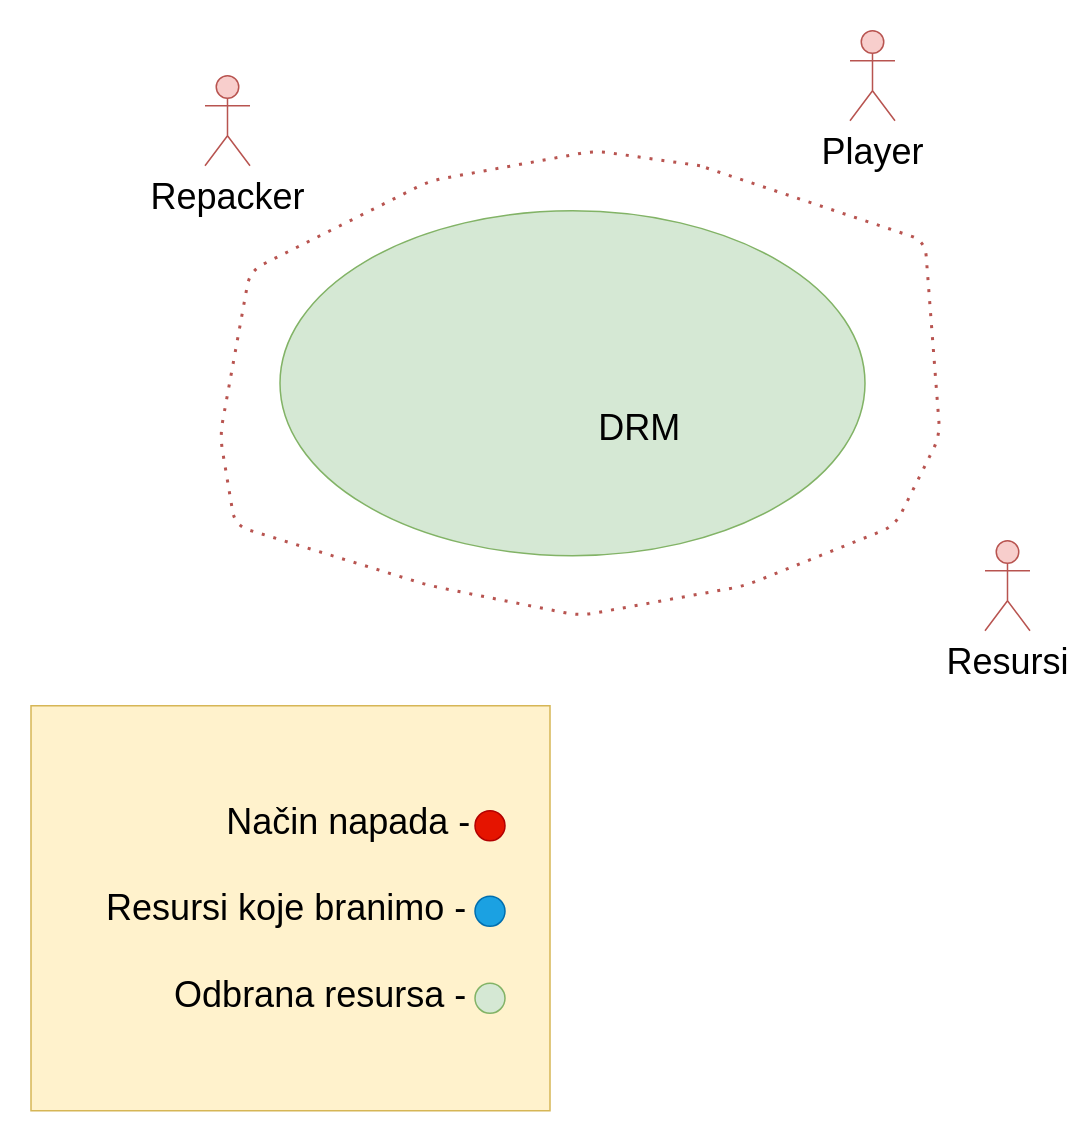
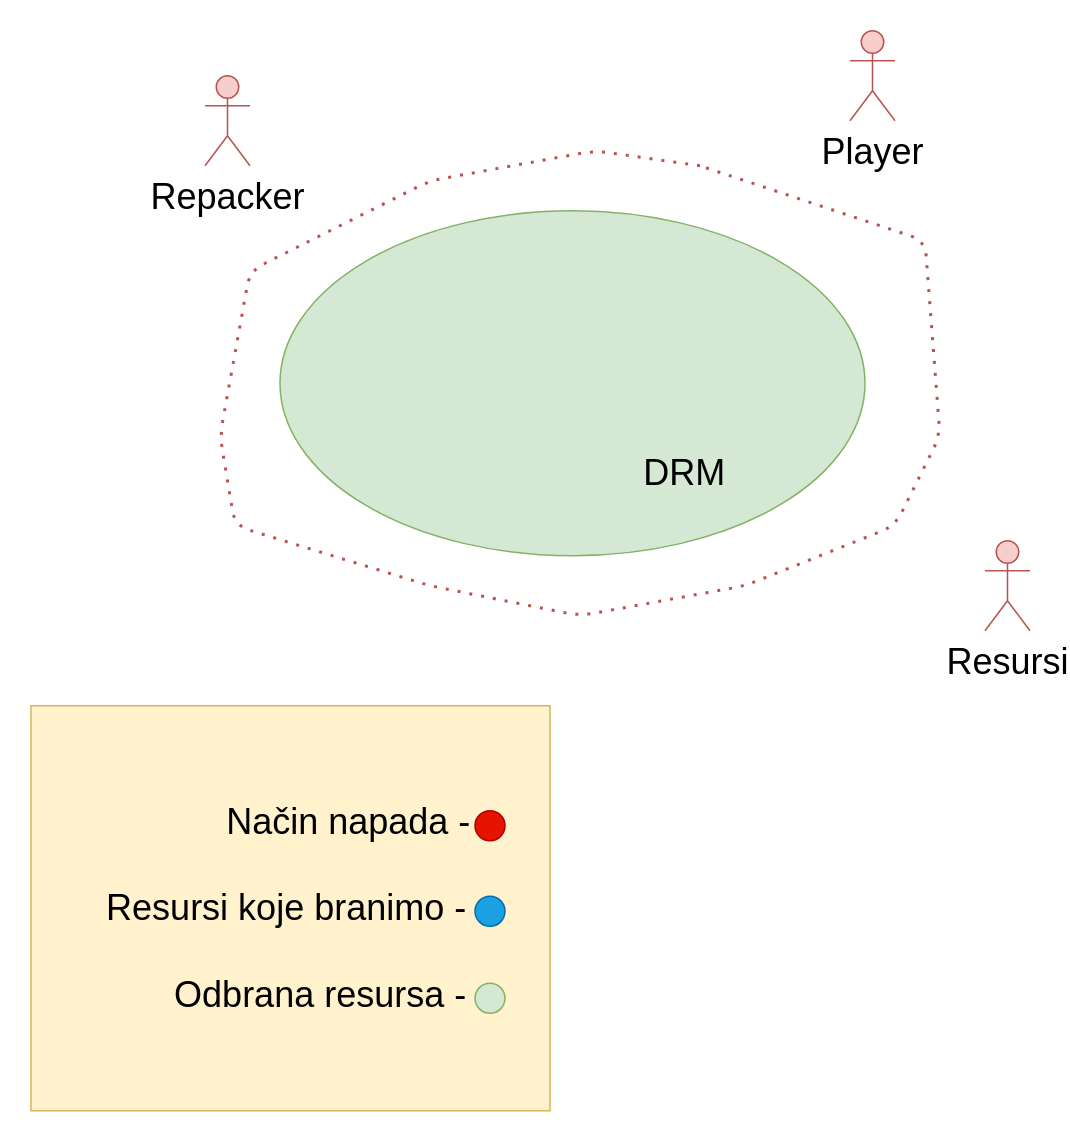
  <mxCell id="0" />
  <mxCell id="1" parent="0" />
  <mxCell id="2" value="" style="ellipse;whiteSpace=wrap;html=1;fontSize=24;fillColor=#d5e8d4;strokeColor=#82b366;" parent="1" vertex="1"><mxGeometry x="186" y="140" width="390" height="230" as="geometry" /></mxCell>
- <mxCell id="3" value="DRM" style="text;html=1;strokeColor=none;fillColor=none;align=center;verticalAlign=middle;whiteSpace=wrap;rounded=0;fontSize=24;" parent="1" vertex="1"><mxGeometry x="396" y="270" width="60" height="30" as="geometry" /></mxCell>
+ <mxCell id="3" value="DRM" style="text;html=1;strokeColor=none;fillColor=none;align=center;verticalAlign=middle;whiteSpace=wrap;rounded=0;fontSize=24;" parent="1" vertex="1"><mxGeometry x="426" y="300" width="60" height="30" as="geometry" /></mxCell>
  <mxCell id="4" value="Način napada -&lt;span style=&quot;white-space: pre;&quot;&gt;&#09;&lt;/span&gt;&lt;br&gt;&lt;br&gt;Resursi koje branimo -&amp;nbsp; &amp;nbsp; &amp;nbsp; &amp;nbsp;&amp;nbsp;&lt;br&gt;&lt;br&gt;Odbrana resursa -&amp;nbsp; &amp;nbsp; &amp;nbsp; &amp;nbsp;&amp;nbsp;" style="rounded=0;whiteSpace=wrap;html=1;fontSize=24;align=right;fillColor=#fff2cc;strokeColor=#d6b656;" parent="1" vertex="1"><mxGeometry x="20" y="470" width="346" height="270" as="geometry" /></mxCell>
  <mxCell id="5" value="" style="endArrow=none;dashed=1;html=1;dashPattern=1 3;strokeWidth=2;rounded=1;fontSize=24;fillColor=#f8cecc;strokeColor=#b85450;" parent="1" edge="1"><mxGeometry width="50" height="50" relative="1" as="geometry"><mxPoint x="466" y="110" as="sourcePoint" /><mxPoint x="466" y="110" as="targetPoint" /><Array as="points"><mxPoint x="396" y="100" /><mxPoint x="286" y="120" /><mxPoint x="166" y="180" /><mxPoint x="146" y="290" /><mxPoint x="156" y="350" /><mxPoint x="286" y="390" /><mxPoint x="386" y="410" /><mxPoint x="496" y="390" /><mxPoint x="596" y="350" /><mxPoint x="626" y="290" /><mxPoint x="616" y="160" /></Array></mxGeometry></mxCell>
  <mxCell id="6" value="" style="ellipse;whiteSpace=wrap;html=1;aspect=fixed;fontSize=24;fillColor=#d5e8d4;strokeColor=#82b366;" parent="1" vertex="1"><mxGeometry x="316" y="655" width="20" height="20" as="geometry" /></mxCell>
  <mxCell id="7" value="" style="ellipse;whiteSpace=wrap;html=1;aspect=fixed;fontSize=24;fillColor=#1ba1e2;fontColor=#ffffff;strokeColor=#006EAF;" parent="1" vertex="1"><mxGeometry x="316" y="597" width="20" height="20" as="geometry" /></mxCell>
  <mxCell id="8" value="" style="ellipse;whiteSpace=wrap;html=1;aspect=fixed;fontSize=24;fillColor=#e51400;fontColor=#ffffff;strokeColor=#B20000;" parent="1" vertex="1"><mxGeometry x="316" y="540" width="20" height="20" as="geometry" /></mxCell>
  <mxCell id="9" value="Resursi" style="shape=umlActor;verticalLabelPosition=bottom;verticalAlign=top;html=1;outlineConnect=0;fontSize=24;fillColor=#f8cecc;strokeColor=#b85450;" parent="1" vertex="1"><mxGeometry x="656" y="360" width="30" height="60" as="geometry" /></mxCell>
  <mxCell id="10" value="Repacker" style="shape=umlActor;verticalLabelPosition=bottom;verticalAlign=top;html=1;outlineConnect=0;fontSize=24;fillColor=#f8cecc;strokeColor=#b85450;" parent="1" vertex="1"><mxGeometry x="136" y="50" width="30" height="60" as="geometry" /></mxCell>
  <mxCell id="11" value="Player" style="shape=umlActor;verticalLabelPosition=bottom;verticalAlign=top;html=1;outlineConnect=0;fontSize=24;fillColor=#f8cecc;strokeColor=#b85450;" parent="1" vertex="1"><mxGeometry x="566" y="20" width="30" height="60" as="geometry" /></mxCell>
